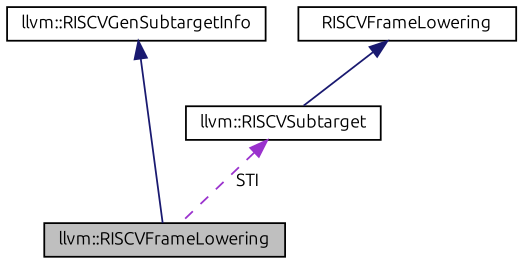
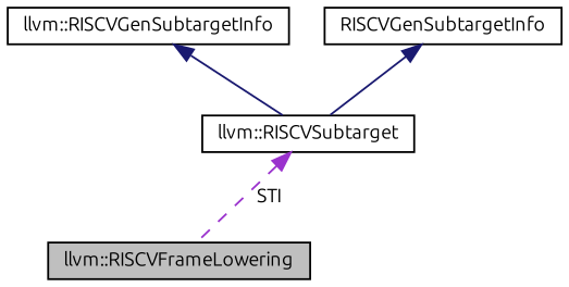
  digraph {
    fontname=Ubuntu
    node [color=black fontname=Ubuntu fontsize=10 shape=box]
    edge [color=midnightblue dir=back fontname=Ubuntu fontsize=10 labelfontname=Helvetica labelfontsize=10 style=solid]
    n1 [fillcolor=grey75 fontcolor=black height=0.2 label="llvm::RISCVFrameLowering" style=filled width=0.4]
    n2 [height=0.2 label="llvm::RISCVGenSubtargetInfo" width=0.4]
    n3 [height=0.2 label="llvm::RISCVSubtarget" width=0.4]
-   n4 [height=0.2 label=RISCVFrameLowering width=0.4]
-   n2 -> n1
+   n4 [height=0.2 label=RISCVGenSubtargetInfo width=0.4]
+   n2 -> n3
    n3 -> n1 [color=darkorchid3 label=" STI" style=dashed]
    n4 -> n3
  }
